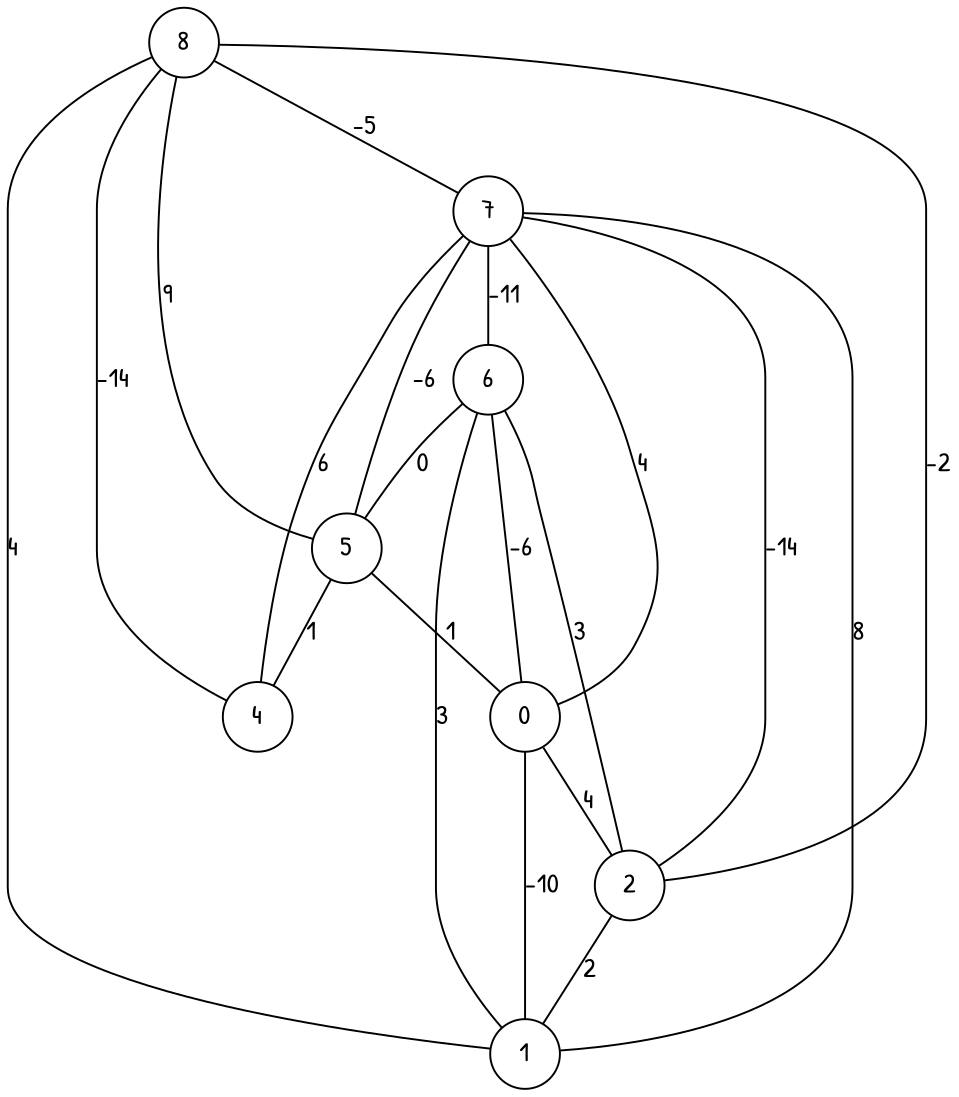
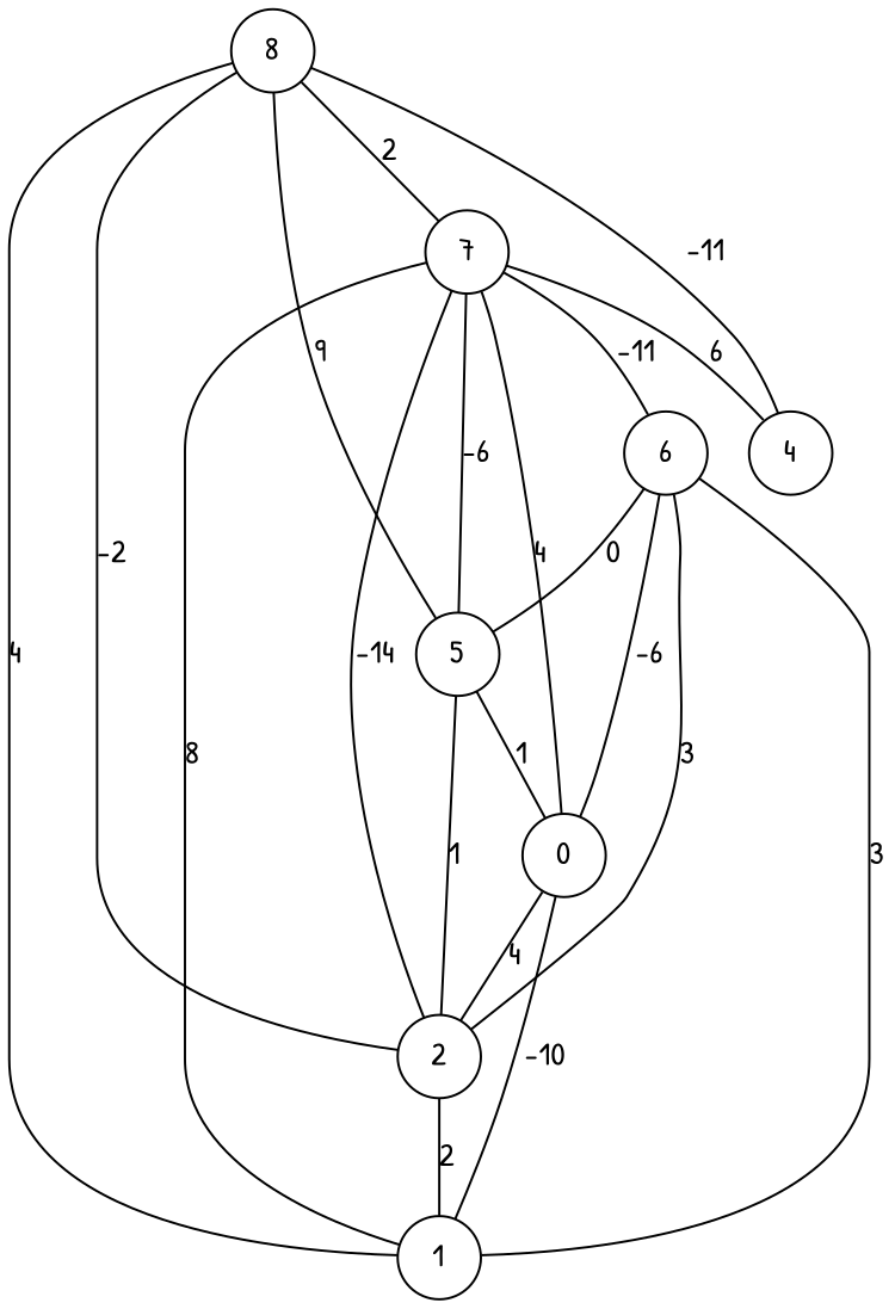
  graph {
    fontname="Patrick Hand"
    node [fontname="Patrick Hand" shape=circle]
    edge [fontname="Patrick Hand"]
    8
    1
    2
    4
    5
    7
    n7 [label=0]
    6
    8 -- 1 [label=4]
    8 -- 2 [label=-2]
-   8 -- 4 [label=-14]
+   8 -- 4 [label=-11]
    8 -- 5 [label=9]
-   8 -- 7 [label=-5]
+   8 -- 7 [label=2]
    2 -- 1 [label=2]
-   5 -- 4 [label=1]
+   5 -- 2 [label=1]
    5 -- n7 [label=1]
    7 -- 1 [label=8]
    7 -- 2 [label=-14]
    7 -- 4 [label=6]
    7 -- 5 [label=-6]
    7 -- n7 [label=4]
    7 -- 6 [label=-11]
    n7 -- 1 [label=-10]
    n7 -- 2 [label=4]
    6 -- 1 [label=3]
    6 -- 2 [label=3]
    6 -- 5 [label=0]
    6 -- n7 [label=-6]
  }
